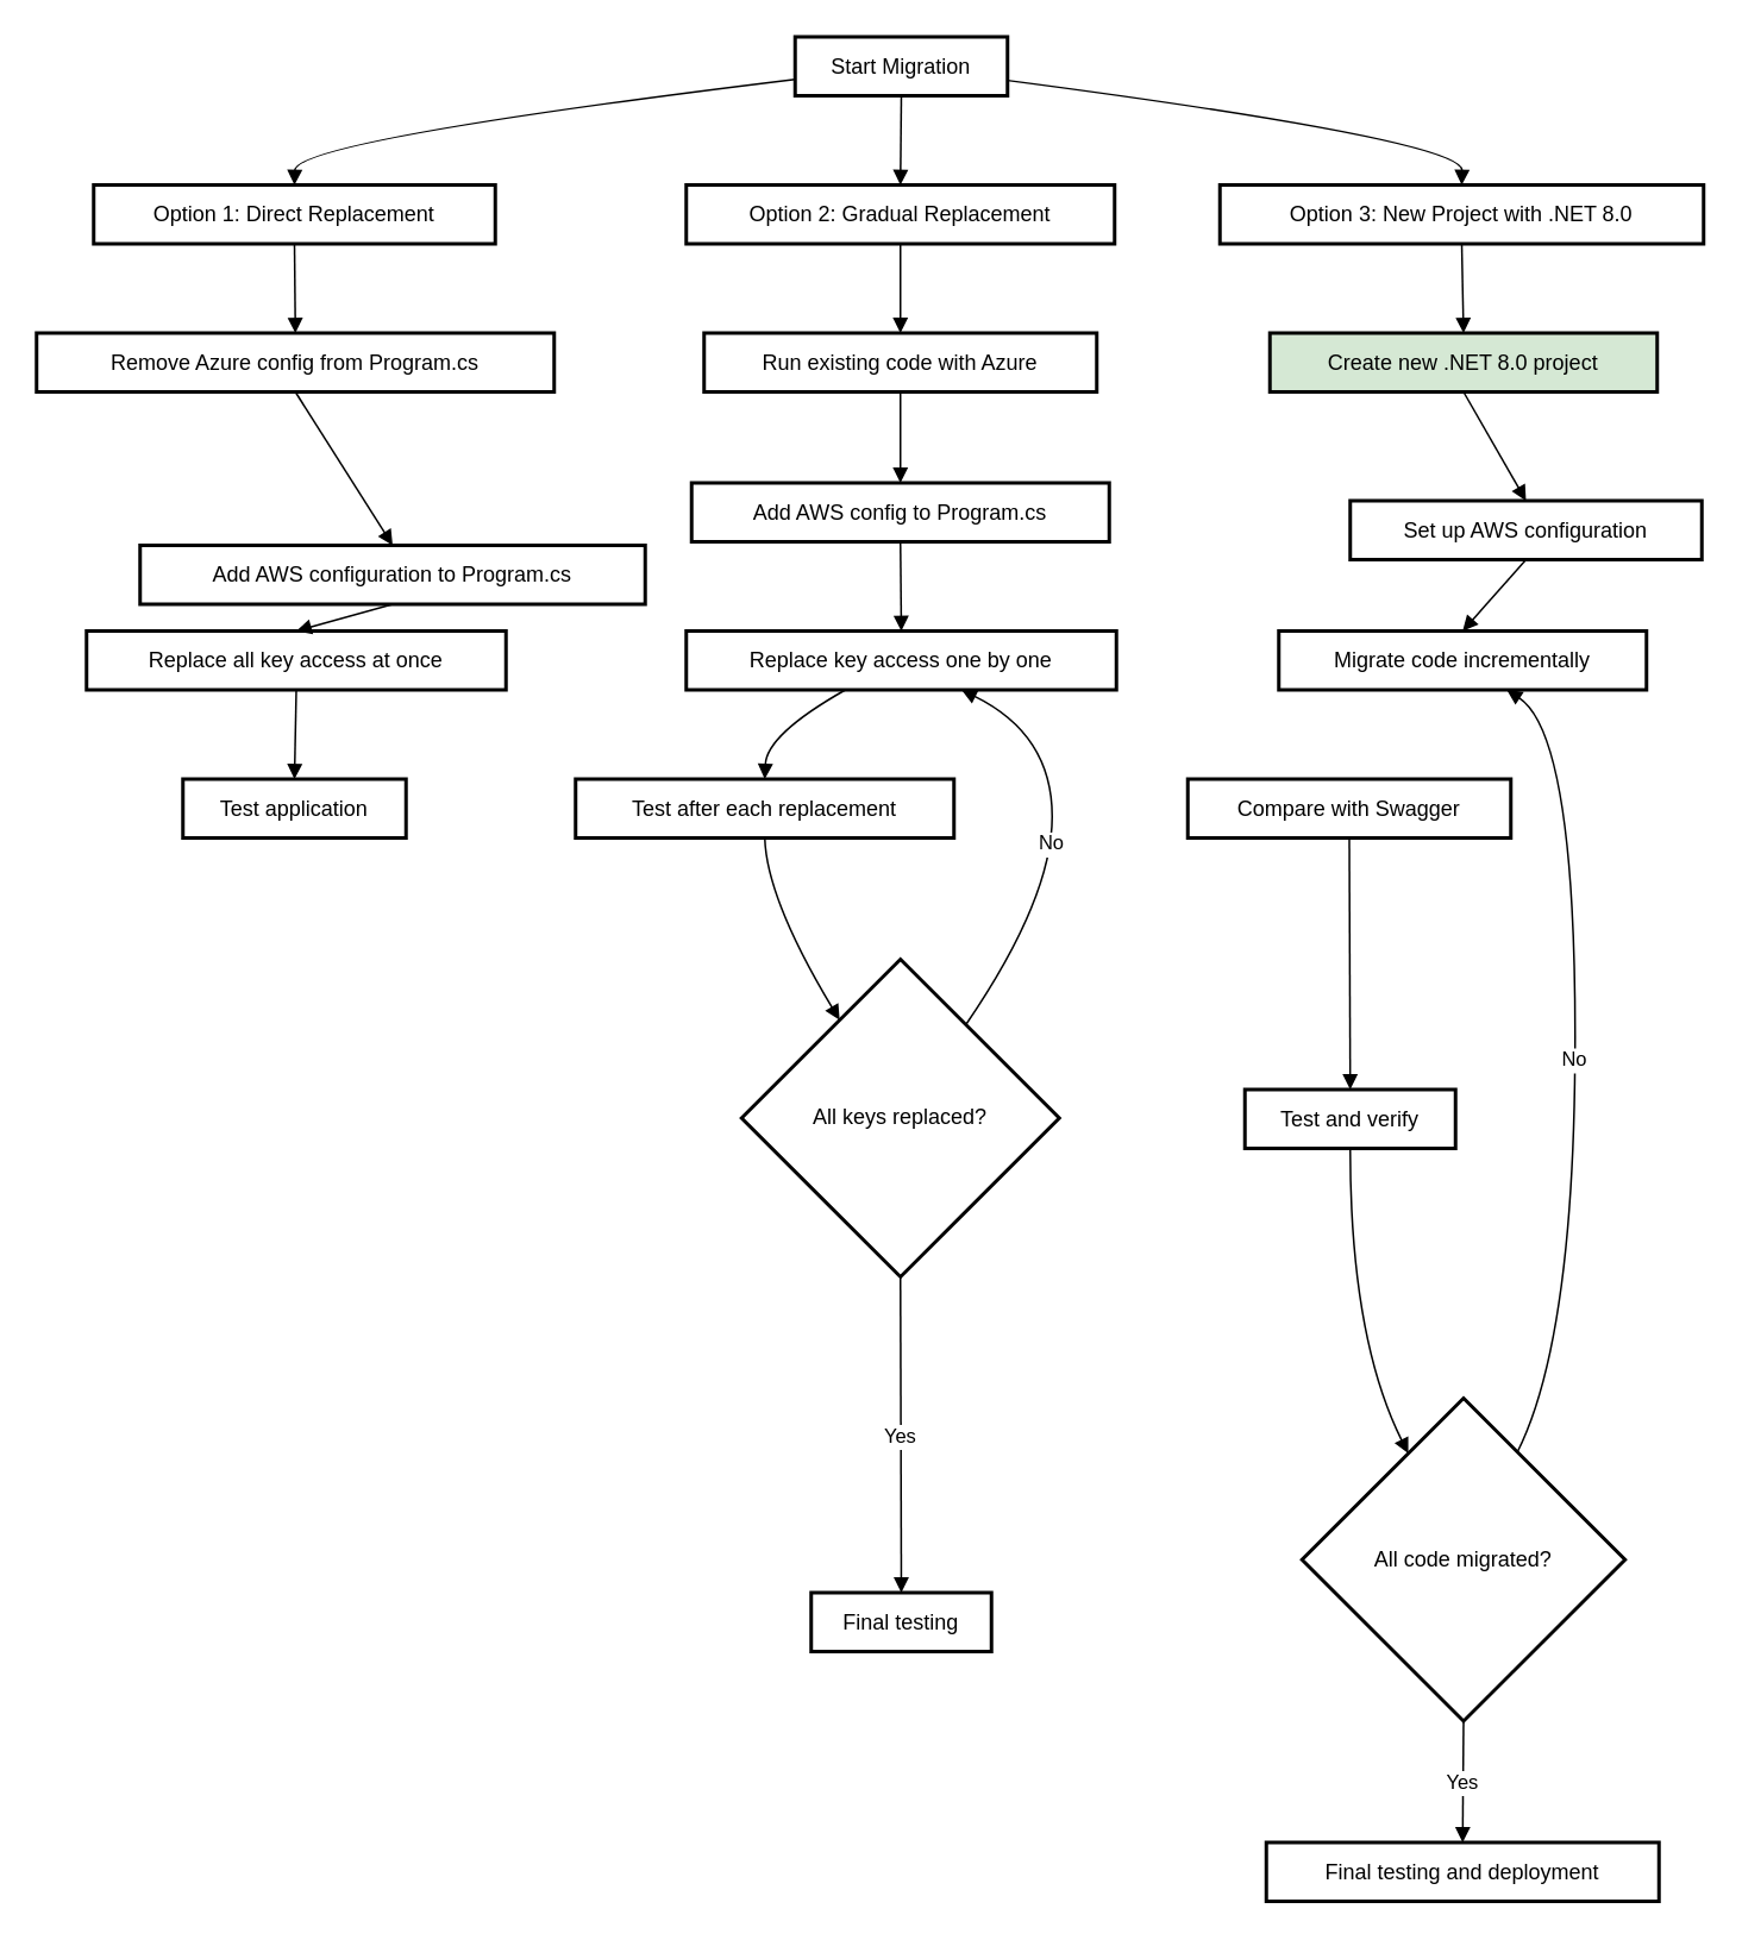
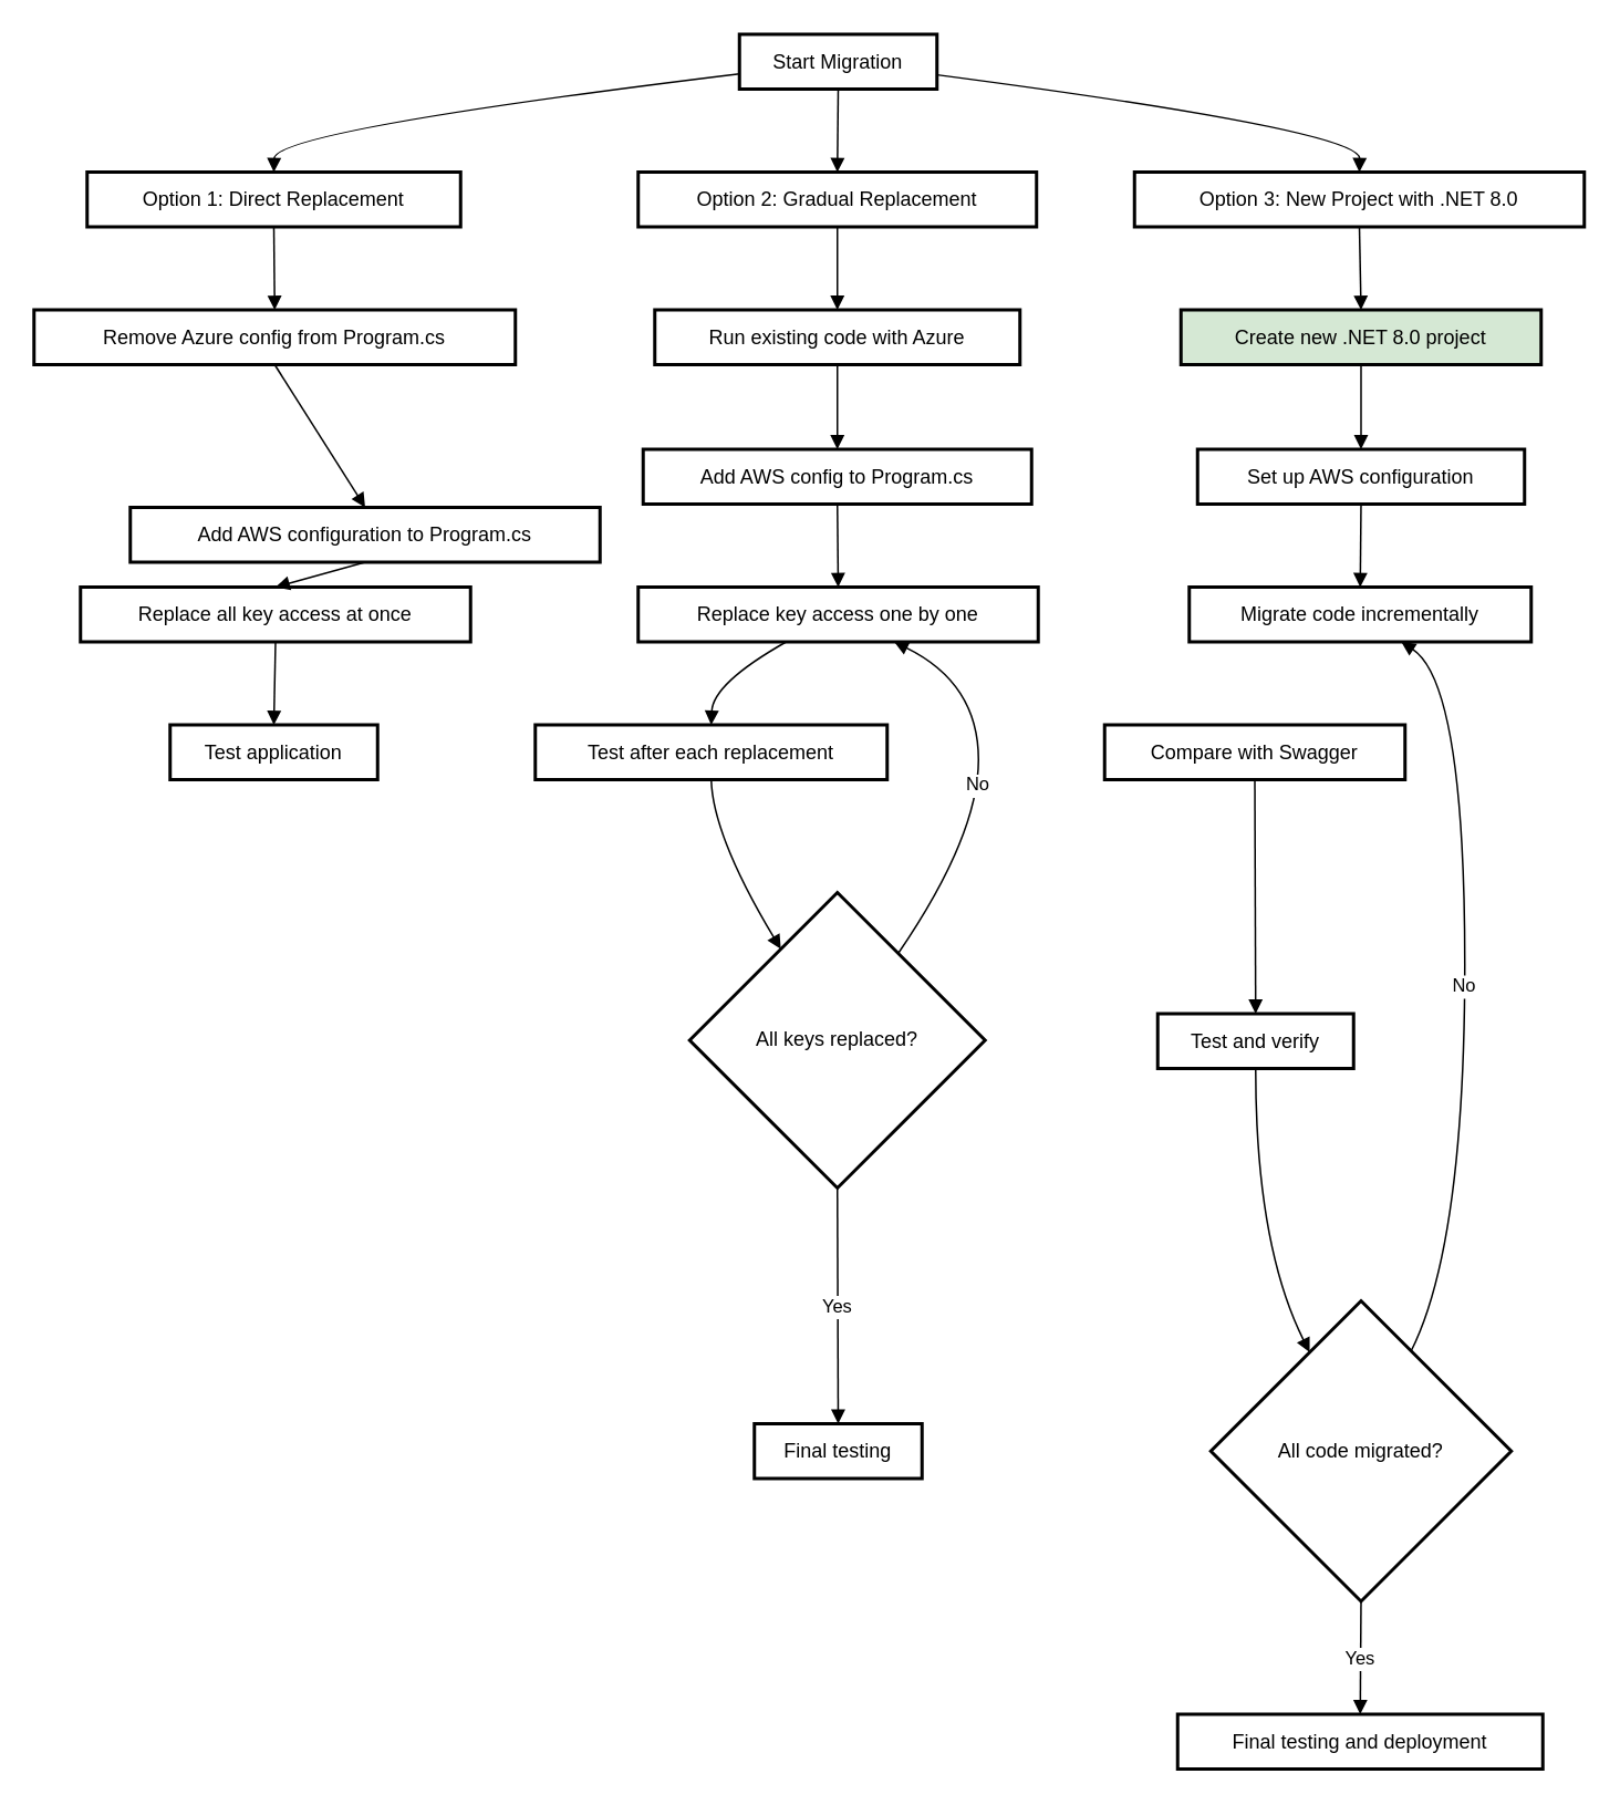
  <mxCell id="0" />
  <mxCell id="1" parent="0" />
  <mxCell id="2" value="Start Migration" style="whiteSpace=wrap;strokeWidth=2;" vertex="1" parent="1"><mxGeometry x="445" y="20" width="119" height="33" as="geometry" /></mxCell>
  <mxCell id="3" value="Option 1: Direct Replacement" style="whiteSpace=wrap;strokeWidth=2;" vertex="1" parent="1"><mxGeometry x="52" y="103" width="225" height="33" as="geometry" /></mxCell>
  <mxCell id="4" value="Option 2: Gradual Replacement" style="whiteSpace=wrap;strokeWidth=2;" vertex="1" parent="1"><mxGeometry x="384" y="103" width="240" height="33" as="geometry" /></mxCell>
  <mxCell id="5" value="Option 3: New Project with .NET 8.0" style="whiteSpace=wrap;strokeWidth=2;" vertex="1" parent="1"><mxGeometry x="683" y="103" width="271" height="33" as="geometry" /></mxCell>
  <mxCell id="6" value="Remove Azure config from Program.cs" style="whiteSpace=wrap;strokeWidth=2;" vertex="1" parent="1"><mxGeometry x="20" y="186" width="290" height="33" as="geometry" /></mxCell>
  <mxCell id="7" value="Add AWS configuration to Program.cs" style="whiteSpace=wrap;strokeWidth=2;" vertex="1" parent="1"><mxGeometry x="78" y="305" width="283" height="33" as="geometry" /></mxCell>
  <mxCell id="8" value="Replace all key access at once" style="whiteSpace=wrap;strokeWidth=2;" vertex="1" parent="1"><mxGeometry x="48" y="353" width="235" height="33" as="geometry" /></mxCell>
  <mxCell id="9" value="Test application" style="whiteSpace=wrap;strokeWidth=2;" vertex="1" parent="1"><mxGeometry x="102" y="436" width="125" height="33" as="geometry" /></mxCell>
  <mxCell id="10" value="Run existing code with Azure" style="whiteSpace=wrap;strokeWidth=2;" vertex="1" parent="1"><mxGeometry x="394" y="186" width="220" height="33" as="geometry" /></mxCell>
  <mxCell id="11" value="Add AWS config to Program.cs" style="whiteSpace=wrap;strokeWidth=2;" vertex="1" parent="1"><mxGeometry x="387" y="270" width="234" height="33" as="geometry" /></mxCell>
  <mxCell id="12" value="Replace key access one by one" style="whiteSpace=wrap;strokeWidth=2;" vertex="1" parent="1"><mxGeometry x="384" y="353" width="241" height="33" as="geometry" /></mxCell>
  <mxCell id="13" value="Test after each replacement" style="whiteSpace=wrap;strokeWidth=2;" vertex="1" parent="1"><mxGeometry x="322" y="436" width="212" height="33" as="geometry" /></mxCell>
  <mxCell id="14" value="All keys replaced?" style="rhombus;strokeWidth=2;whiteSpace=wrap;" vertex="1" parent="1"><mxGeometry x="415" y="537" width="178" height="178" as="geometry" /></mxCell>
- <mxCell id="15" value="Final testing" style="whiteSpace=wrap;strokeWidth=2;" vertex="1" parent="1"><mxGeometry x="454" y="892" width="101" height="33" as="geometry" /></mxCell>
+ <mxCell id="15" value="Final testing" style="whiteSpace=wrap;strokeWidth=2;" vertex="1" parent="1"><mxGeometry x="454" y="857" width="101" height="33" as="geometry" /></mxCell>
  <mxCell id="16" value="Create new .NET 8.0 project" style="whiteSpace=wrap;strokeWidth=2;fillColor=#d5e8d4;" vertex="1" parent="1"><mxGeometry x="711" y="186" width="217" height="33" as="geometry" /></mxCell>
- <mxCell id="17" value="Set up AWS configuration" style="whiteSpace=wrap;strokeWidth=2;" vertex="1" parent="1"><mxGeometry x="756" y="280" width="197" height="33" as="geometry" /></mxCell>
+ <mxCell id="17" value="Set up AWS configuration" style="whiteSpace=wrap;strokeWidth=2;" vertex="1" parent="1"><mxGeometry x="721" y="270" width="197" height="33" as="geometry" /></mxCell>
  <mxCell id="18" value="Migrate code incrementally" style="whiteSpace=wrap;strokeWidth=2;" vertex="1" parent="1"><mxGeometry x="716" y="353" width="206" height="33" as="geometry" /></mxCell>
  <mxCell id="19" value="Compare with Swagger" style="whiteSpace=wrap;strokeWidth=2;" vertex="1" parent="1"><mxGeometry x="665" y="436" width="181" height="33" as="geometry" /></mxCell>
  <mxCell id="20" value="Test and verify" style="whiteSpace=wrap;strokeWidth=2;" vertex="1" parent="1"><mxGeometry x="697" y="610" width="118" height="33" as="geometry" /></mxCell>
  <mxCell id="21" value="All code migrated?" style="rhombus;strokeWidth=2;whiteSpace=wrap;" vertex="1" parent="1"><mxGeometry x="729" y="783" width="181" height="181" as="geometry" /></mxCell>
  <mxCell id="22" value="Final testing and deployment" style="whiteSpace=wrap;strokeWidth=2;" vertex="1" parent="1"><mxGeometry x="709" y="1032" width="220" height="33" as="geometry" /></mxCell>
  <mxCell id="23" value="" style="curved=1;startArrow=none;endArrow=block;exitX=0;exitY=0.72;entryX=0.5;entryY=0.01;rounded=0;" edge="1" parent="1" source="2" target="3"><mxGeometry relative="1" as="geometry"><Array as="points"><mxPoint x="165" y="78" /></Array></mxGeometry></mxCell>
  <mxCell id="24" value="" style="curved=1;startArrow=none;endArrow=block;exitX=0.5;exitY=1.01;entryX=0.5;entryY=0.01;rounded=0;" edge="1" parent="1" source="2" target="4"><mxGeometry relative="1" as="geometry"><Array as="points" /></mxGeometry></mxCell>
  <mxCell id="25" value="" style="curved=1;startArrow=none;endArrow=block;exitX=1;exitY=0.74;entryX=0.5;entryY=0.01;rounded=0;" edge="1" parent="1" source="2" target="5"><mxGeometry relative="1" as="geometry"><Array as="points"><mxPoint x="819" y="78" /></Array></mxGeometry></mxCell>
  <mxCell id="26" value="" style="curved=1;startArrow=none;endArrow=block;exitX=0.5;exitY=1.01;entryX=0.5;entryY=0.01;rounded=0;" edge="1" parent="1" source="3" target="6"><mxGeometry relative="1" as="geometry"><Array as="points" /></mxGeometry></mxCell>
  <mxCell id="27" value="" style="curved=1;startArrow=none;endArrow=block;exitX=0.5;exitY=1.02;entryX=0.5;entryY=-0.01;rounded=0;" edge="1" parent="1" source="6" target="7"><mxGeometry relative="1" as="geometry"><Array as="points" /></mxGeometry></mxCell>
  <mxCell id="28" value="" style="curved=1;startArrow=none;endArrow=block;exitX=0.5;exitY=0.99;entryX=0.5;entryY=-0.01;rounded=0;" edge="1" parent="1" source="7" target="8"><mxGeometry relative="1" as="geometry"><Array as="points" /></mxGeometry></mxCell>
  <mxCell id="29" value="" style="curved=1;startArrow=none;endArrow=block;exitX=0.5;exitY=1;entryX=0.5;entryY=0;rounded=0;" edge="1" parent="1" source="8" target="9"><mxGeometry relative="1" as="geometry"><Array as="points" /></mxGeometry></mxCell>
  <mxCell id="30" value="" style="curved=1;startArrow=none;endArrow=block;exitX=0.5;exitY=1.01;entryX=0.5;entryY=0.01;rounded=0;" edge="1" parent="1" source="4" target="10"><mxGeometry relative="1" as="geometry"><Array as="points" /></mxGeometry></mxCell>
  <mxCell id="31" value="" style="curved=1;startArrow=none;endArrow=block;exitX=0.5;exitY=1.02;entryX=0.5;entryY=-0.01;rounded=0;" edge="1" parent="1" source="10" target="11"><mxGeometry relative="1" as="geometry"><Array as="points" /></mxGeometry></mxCell>
  <mxCell id="32" value="" style="curved=1;startArrow=none;endArrow=block;exitX=0.5;exitY=0.99;entryX=0.5;entryY=-0.01;rounded=0;" edge="1" parent="1" source="11" target="12"><mxGeometry relative="1" as="geometry"><Array as="points" /></mxGeometry></mxCell>
  <mxCell id="33" value="" style="curved=1;startArrow=none;endArrow=block;exitX=0.37;exitY=1;entryX=0.5;entryY=0;rounded=0;" edge="1" parent="1" source="12" target="13"><mxGeometry relative="1" as="geometry"><Array as="points"><mxPoint x="429" y="411" /></Array></mxGeometry></mxCell>
  <mxCell id="34" value="" style="curved=1;startArrow=none;endArrow=block;exitX=0.5;exitY=1;entryX=0.19;entryY=0;rounded=0;" edge="1" parent="1" source="13" target="14"><mxGeometry relative="1" as="geometry"><Array as="points"><mxPoint x="429" y="503" /></Array></mxGeometry></mxCell>
  <mxCell id="35" value="No" style="curved=1;startArrow=none;endArrow=block;exitX=0.85;exitY=0;entryX=0.64;entryY=1;rounded=0;" edge="1" parent="1" source="14" target="12"><mxGeometry relative="1" as="geometry"><Array as="points"><mxPoint x="589" y="503" /><mxPoint x="589" y="411" /></Array></mxGeometry></mxCell>
  <mxCell id="36" value="Yes" style="curved=1;startArrow=none;endArrow=block;exitX=0.5;exitY=1;entryX=0.5;entryY=0.01;rounded=0;" edge="1" parent="1" source="14" target="15"><mxGeometry relative="1" as="geometry"><Array as="points" /></mxGeometry></mxCell>
  <mxCell id="37" value="" style="curved=1;startArrow=none;endArrow=block;exitX=0.5;exitY=1.01;entryX=0.5;entryY=0.01;rounded=0;" edge="1" parent="1" source="5" target="16"><mxGeometry relative="1" as="geometry"><Array as="points" /></mxGeometry></mxCell>
  <mxCell id="38" value="" style="curved=1;startArrow=none;endArrow=block;exitX=0.5;exitY=1.02;entryX=0.5;entryY=-0.01;rounded=0;" edge="1" parent="1" source="16" target="17"><mxGeometry relative="1" as="geometry"><Array as="points" /></mxGeometry></mxCell>
  <mxCell id="39" value="" style="curved=1;startArrow=none;endArrow=block;exitX=0.5;exitY=0.99;entryX=0.5;entryY=-0.01;rounded=0;" edge="1" parent="1" source="17" target="18"><mxGeometry relative="1" as="geometry"><Array as="points" /></mxGeometry></mxCell>
  <mxCell id="40" value="" style="curved=1;startArrow=none;endArrow=block;exitX=0.5;exitY=1;entryX=0.5;entryY=-0.01;rounded=0;" edge="1" parent="1" source="19" target="20"><mxGeometry relative="1" as="geometry"><Array as="points" /></mxGeometry></mxCell>
  <mxCell id="41" value="" style="curved=1;startArrow=none;endArrow=block;exitX=0.5;exitY=1;entryX=0.24;entryY=0;rounded=0;" edge="1" parent="1" source="20" target="21"><mxGeometry relative="1" as="geometry"><Array as="points"><mxPoint x="756" y="749" /></Array></mxGeometry></mxCell>
  <mxCell id="42" value="No" style="curved=1;startArrow=none;endArrow=block;exitX=0.75;exitY=0;entryX=0.62;entryY=1;rounded=0;" edge="1" parent="1" source="21" target="18"><mxGeometry relative="1" as="geometry"><Array as="points"><mxPoint x="882" y="749" /><mxPoint x="882" y="411" /></Array></mxGeometry></mxCell>
  <mxCell id="43" value="Yes" style="curved=1;startArrow=none;endArrow=block;exitX=0.5;exitY=1;entryX=0.5;entryY=0.01;rounded=0;" edge="1" parent="1" source="21" target="22"><mxGeometry relative="1" as="geometry"><Array as="points" /></mxGeometry></mxCell>
